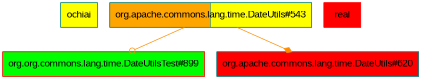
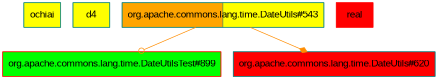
  digraph {
    fontname="Liberation Sans"
    node [color=teal fillcolor=yellow fontname="Liberation Sans" shape=folder style=striped]
    edge [color=darkorange fontname="Liberation Sans"]
    ochiai
-   "org.apache.commons.lang.time.DateUtilsTest#899" [color=red fillcolor=green shape=note label="org.org.commons.lang.time.DateUtilsTest#899"]
+   d4
+   "org.apache.commons.lang.time.DateUtilsTest#899" [color=red fillcolor=green shape=note]
    "org.apache.commons.lang.time.DateUtils#543" [fillcolor="orange:yellow" shape=box]
    "org.apache.commons.lang.time.DateUtils#620" [fillcolor=red shape=note]
    real [color=red fillcolor=red]
    "org.apache.commons.lang.time.DateUtils#543" -> "org.apache.commons.lang.time.DateUtilsTest#899" [arrowhead=odot]
    "org.apache.commons.lang.time.DateUtils#543" -> "org.apache.commons.lang.time.DateUtils#620" [arrowhead=diamond]
  }
